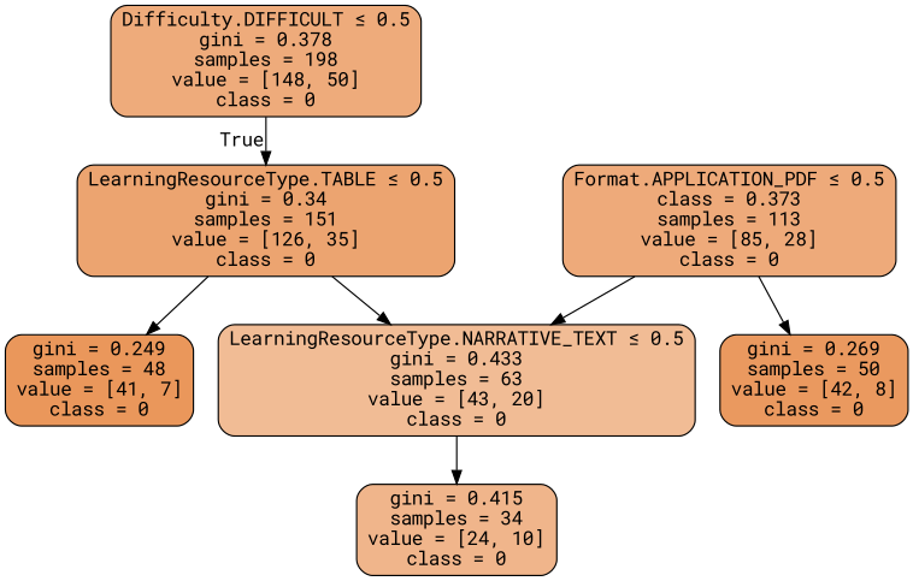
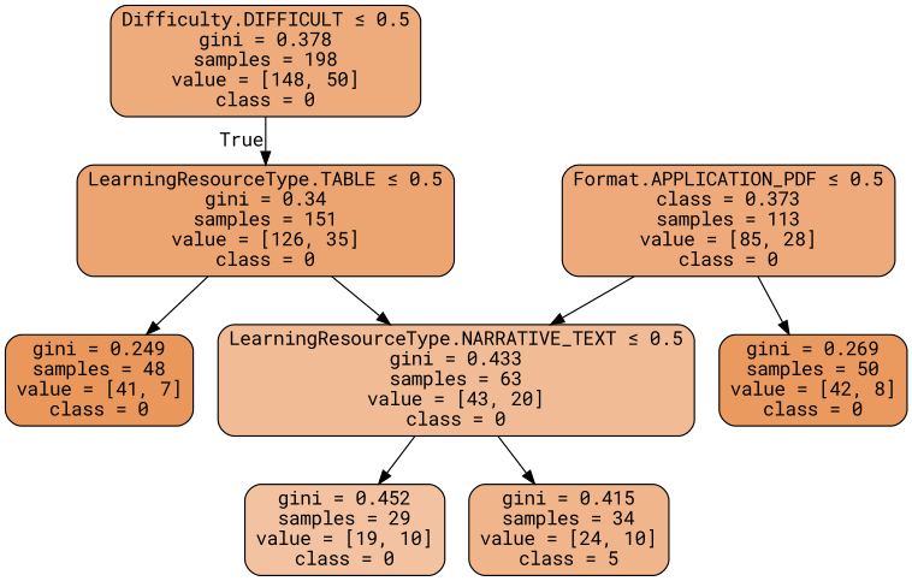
  digraph {
    fontname="Roboto Mono"
    node [color=black fontname="Roboto Mono" shape=box style="filled, rounded"]
    edge [fontname="Roboto Mono"]
    n1 [fillcolor="#e58139a9" label=<Difficulty.DIFFICULT &le; 0.5<br/>gini = 0.378<br/>samples = 198<br/>value = [148, 50]<br/>class = 0>]
    n2 [fillcolor="#e58139b8" label=<LearningResourceType.TABLE &le; 0.5<br/>gini = 0.34<br/>samples = 151<br/>value = [126, 35]<br/>class = 0>]
    n3 [fillcolor="#e58139d3" label=<gini = 0.249<br/>samples = 48<br/>value = [41, 7]<br/>class = 0>]
    n4 [fillcolor="#e5813988" label=<LearningResourceType.NARRATIVE_TEXT &le; 0.5<br/>gini = 0.433<br/>samples = 63<br/>value = [43, 20]<br/>class = 0>]
    n5 [fillcolor="#e58139ab" label=<Format.APPLICATION_PDF &le; 0.5<br/>class = 0.373<br/>samples = 113<br/>value = [85, 28]<br/>class = 0>]
    n6 [fillcolor="#e58139ce" label=<gini = 0.269<br/>samples = 50<br/>value = [42, 8]<br/>class = 0>]
-   n8 [fillcolor="#e5813995" label=<gini = 0.415<br/>samples = 34<br/>value = [24, 10]<br/>class = 0>]
+   n7 [fillcolor="#e5813979" label=<gini = 0.452<br/>samples = 29<br/>value = [19, 10]<br/>class = 0>]
+   n8 [fillcolor="#e5813995" label=<gini = 0.415<br/>samples = 34<br/>value = [24, 10]<br/>class = 5>]
    n1 -> n2 [headlabel=True labelangle=45 labeldistance=2.5]
    n2 -> n3
    n2 -> n4
+   n4 -> n7
    n4 -> n8
    n5 -> n4
    n5 -> n6
  }
